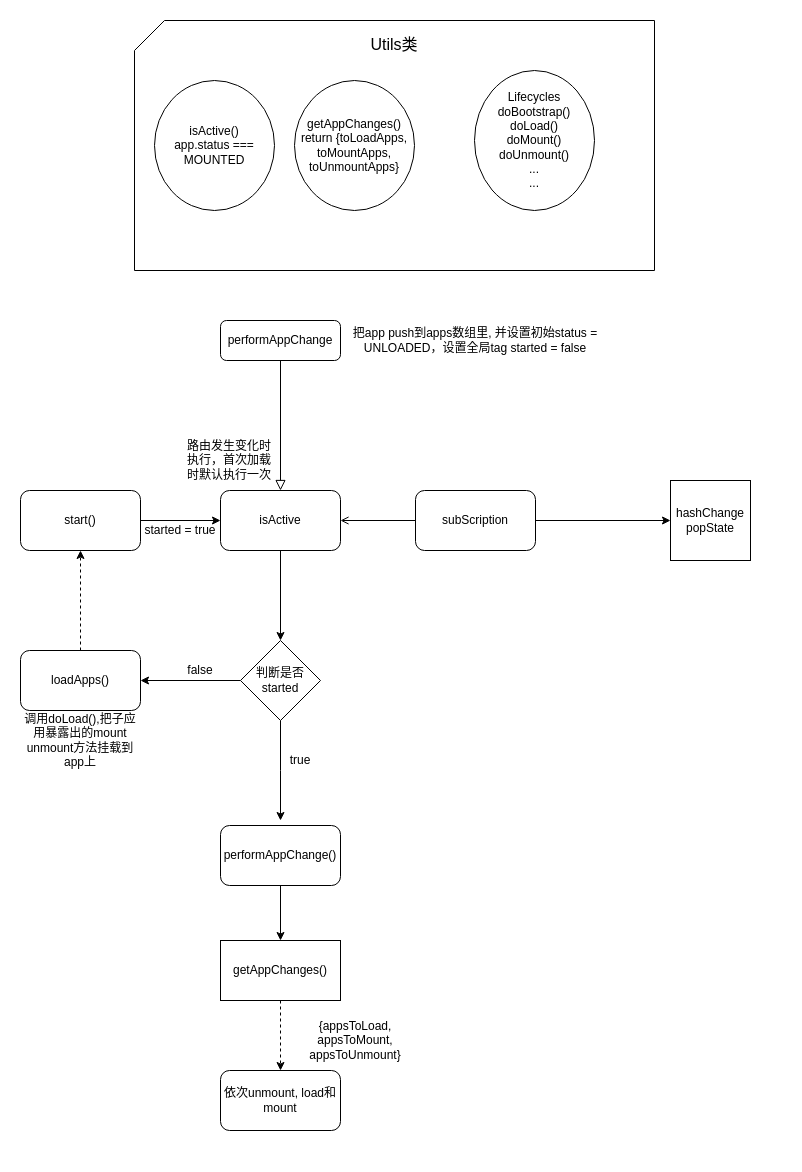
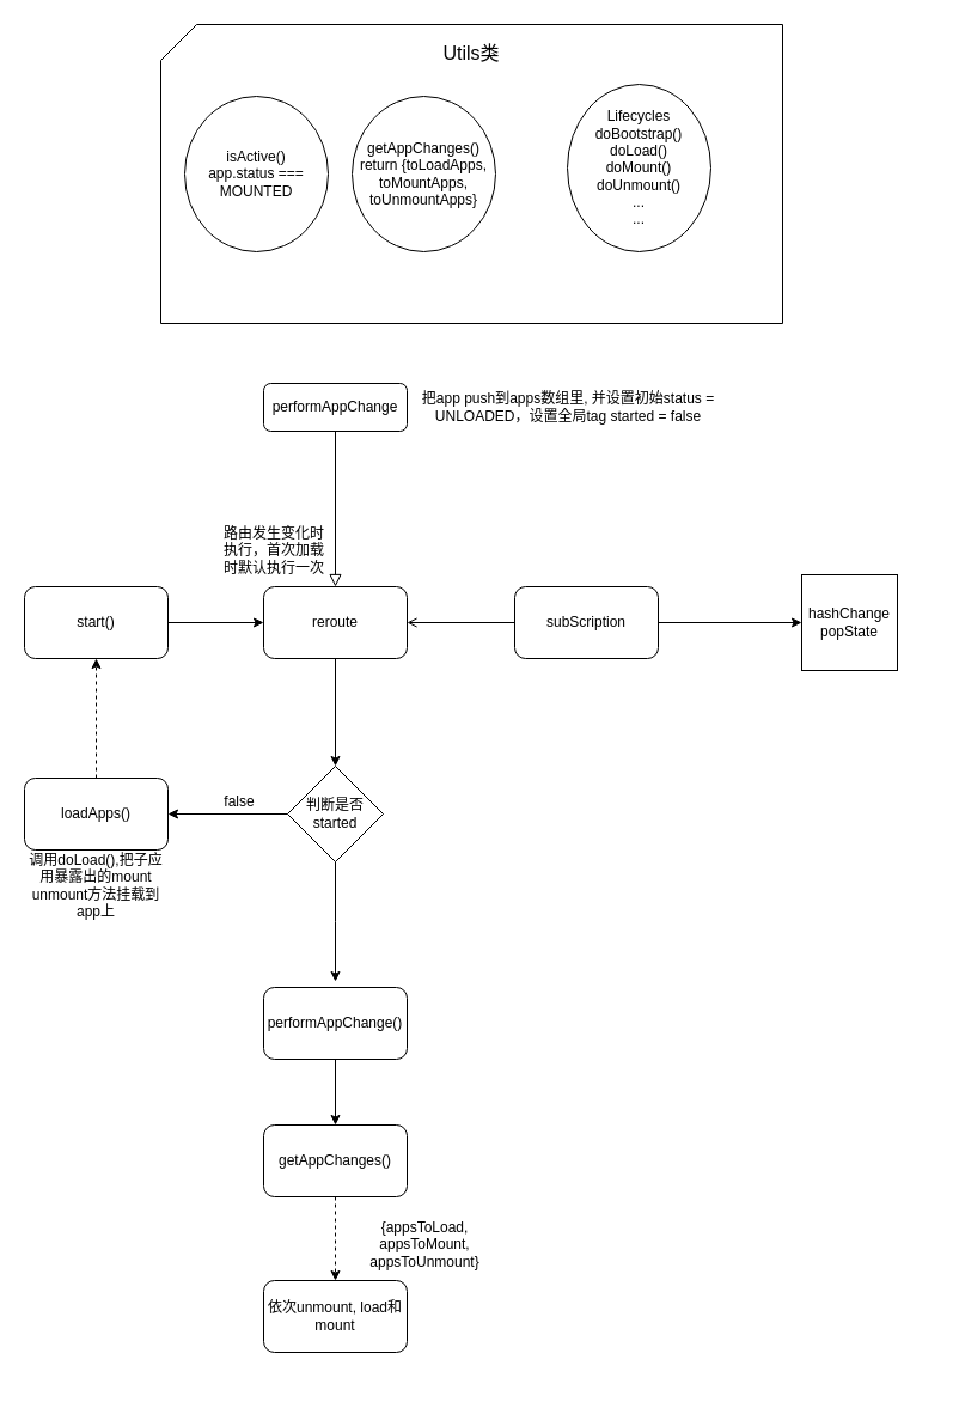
  <mxCell id="0" />
  <mxCell id="1" parent="0" />
  <mxCell id="2" value="" style="rounded=0;html=1;jettySize=auto;orthogonalLoop=1;fontSize=11;endArrow=block;endFill=0;endSize=8;strokeWidth=1;shadow=0;labelBackgroundColor=none;edgeStyle=orthogonalEdgeStyle;entryX=0.5;entryY=0;entryDx=0;entryDy=0;" parent="1" source="3" target="7" edge="1"><mxGeometry relative="1" as="geometry"><mxPoint x="280" y="480" as="targetPoint" /></mxGeometry></mxCell>
  <mxCell id="3" value="performAppChange" style="rounded=1;whiteSpace=wrap;html=1;fontSize=12;glass=0;strokeWidth=1;shadow=0;" parent="1" vertex="1"><mxGeometry x="220" y="320" width="120" height="40" as="geometry" /></mxCell>
  <mxCell id="4" style="edgeStyle=orthogonalEdgeStyle;rounded=0;orthogonalLoop=1;jettySize=auto;html=1;exitX=0.5;exitY=1;exitDx=0;exitDy=0;" edge="1" parent="1"><mxGeometry relative="1" as="geometry"><mxPoint x="780" y="1150" as="sourcePoint" /><mxPoint x="780" y="1150" as="targetPoint" /></mxGeometry></mxCell>
  <mxCell id="5" value="把app push到apps数组里, 并设置初始status = UNLOADED，设置全局tag started = false" style="text;html=1;strokeColor=none;fillColor=none;align=center;verticalAlign=middle;whiteSpace=wrap;rounded=0;" vertex="1" parent="1"><mxGeometry x="350" y="330" width="250" height="20" as="geometry" /></mxCell>
  <mxCell id="6" style="edgeStyle=orthogonalEdgeStyle;rounded=0;orthogonalLoop=1;jettySize=auto;html=1;entryX=0.5;entryY=0;entryDx=0;entryDy=0;" edge="1" parent="1" source="7" target="11"><mxGeometry relative="1" as="geometry" /></mxCell>
- <mxCell id="7" value="isActive" style="rounded=1;whiteSpace=wrap;html=1;" vertex="1" parent="1"><mxGeometry x="220" y="490" width="120" height="60" as="geometry" /></mxCell>
+ <mxCell id="7" value="reroute" style="rounded=1;whiteSpace=wrap;html=1;" vertex="1" parent="1"><mxGeometry x="220" y="490" width="120" height="60" as="geometry" /></mxCell>
  <mxCell id="8" value="路由发生变化时执行，首次加载时默认执行一次" style="text;html=1;strokeColor=none;fillColor=none;align=center;verticalAlign=middle;whiteSpace=wrap;rounded=0;" vertex="1" parent="1"><mxGeometry x="184" y="450" width="90" height="20" as="geometry" /></mxCell>
  <mxCell id="9" style="edgeStyle=orthogonalEdgeStyle;rounded=0;orthogonalLoop=1;jettySize=auto;html=1;entryX=1;entryY=0.5;entryDx=0;entryDy=0;" edge="1" parent="1" source="11" target="13"><mxGeometry relative="1" as="geometry" /></mxCell>
  <mxCell id="10" style="edgeStyle=orthogonalEdgeStyle;rounded=0;orthogonalLoop=1;jettySize=auto;html=1;" edge="1" parent="1" source="11"><mxGeometry relative="1" as="geometry"><mxPoint x="280" y="820" as="targetPoint" /></mxGeometry></mxCell>
  <mxCell id="11" value="判断是否started" style="rhombus;whiteSpace=wrap;html=1;" vertex="1" parent="1"><mxGeometry x="240" y="640" width="80" height="80" as="geometry" /></mxCell>
  <mxCell id="12" style="edgeStyle=orthogonalEdgeStyle;rounded=0;orthogonalLoop=1;jettySize=auto;html=1;entryX=0.5;entryY=1;entryDx=0;entryDy=0;dashed=1;" edge="1" parent="1" source="13" target="23"><mxGeometry relative="1" as="geometry" /></mxCell>
  <mxCell id="13" value="loadApps()" style="rounded=1;whiteSpace=wrap;html=1;" vertex="1" parent="1"><mxGeometry x="20" y="650" width="120" height="60" as="geometry" /></mxCell>
  <mxCell id="14" value="false" style="text;html=1;strokeColor=none;fillColor=none;align=center;verticalAlign=middle;whiteSpace=wrap;rounded=0;" vertex="1" parent="1"><mxGeometry x="180" y="660" width="40" height="20" as="geometry" /></mxCell>
  <mxCell id="15" style="edgeStyle=orthogonalEdgeStyle;rounded=0;orthogonalLoop=1;jettySize=auto;html=1;entryX=0.5;entryY=0;entryDx=0;entryDy=0;" edge="1" parent="1" source="16" target="27"><mxGeometry relative="1" as="geometry" /></mxCell>
  <mxCell id="16" value="performAppChange()" style="rounded=1;whiteSpace=wrap;html=1;" vertex="1" parent="1"><mxGeometry x="220" y="825" width="120" height="60" as="geometry" /></mxCell>
- <mxCell id="17" value="true" style="text;html=1;strokeColor=none;fillColor=none;align=center;verticalAlign=middle;whiteSpace=wrap;rounded=0;" vertex="1" parent="1"><mxGeometry x="280" y="750" width="40" height="20" as="geometry" /></mxCell>
  <mxCell id="18" value="&lt;font style=&quot;font-size: 16px&quot;&gt;Utils类&lt;/font&gt;&lt;br&gt;&lt;br&gt;&lt;br&gt;&lt;br&gt;&lt;br&gt;&lt;br&gt;&lt;br&gt;&lt;br&gt;&lt;br&gt;&lt;br&gt;&lt;br&gt;&lt;br&gt;&lt;br&gt;&lt;br&gt;&lt;br&gt;" style="shape=card;whiteSpace=wrap;html=1;" vertex="1" parent="1"><mxGeometry x="134" y="20" width="520" height="250" as="geometry" /></mxCell>
  <mxCell id="19" value="getAppChanges()&lt;br&gt;return {toLoadApps, toMountApps, toUnmountApps}" style="ellipse;whiteSpace=wrap;html=1;" vertex="1" parent="1"><mxGeometry x="294" y="80" width="120" height="130" as="geometry" /></mxCell>
  <mxCell id="20" value="isActive()&lt;br&gt;app.status === MOUNTED" style="ellipse;whiteSpace=wrap;html=1;" vertex="1" parent="1"><mxGeometry x="154" y="80" width="120" height="130" as="geometry" /></mxCell>
  <mxCell id="21" value="Lifecycles&lt;br&gt;doBootstrap()&lt;br&gt;doLoad()&lt;br&gt;doMount()&lt;br&gt;doUnmount()&lt;br&gt;...&lt;br&gt;..." style="ellipse;whiteSpace=wrap;html=1;" vertex="1" parent="1"><mxGeometry x="474" y="70" width="120" height="140" as="geometry" /></mxCell>
  <mxCell id="22" style="edgeStyle=orthogonalEdgeStyle;rounded=0;orthogonalLoop=1;jettySize=auto;html=1;entryX=0;entryY=0.5;entryDx=0;entryDy=0;" edge="1" parent="1" source="23" target="7"><mxGeometry relative="1" as="geometry" /></mxCell>
  <mxCell id="23" value="start()" style="rounded=1;whiteSpace=wrap;html=1;" vertex="1" parent="1"><mxGeometry x="20" y="490" width="120" height="60" as="geometry" /></mxCell>
- <mxCell id="24" value="started = true" style="text;html=1;strokeColor=none;fillColor=none;align=center;verticalAlign=middle;whiteSpace=wrap;rounded=0;" vertex="1" parent="1"><mxGeometry x="140" y="520" width="80" height="20" as="geometry" /></mxCell>
  <mxCell id="25" value="调用doLoad(),把子应用暴露出的mount unmount方法挂载到app上" style="text;html=1;strokeColor=none;fillColor=none;align=center;verticalAlign=middle;whiteSpace=wrap;rounded=0;" vertex="1" parent="1"><mxGeometry x="20" y="710" width="120" height="60" as="geometry" /></mxCell>
  <mxCell id="26" style="edgeStyle=orthogonalEdgeStyle;rounded=0;orthogonalLoop=1;jettySize=auto;html=1;entryX=0.5;entryY=0;entryDx=0;entryDy=0;dashed=1;" edge="1" parent="1" source="27" target="28"><mxGeometry relative="1" as="geometry" /></mxCell>
- <mxCell id="27" value="getAppChanges()" style="whiteSpace=wrap;html=1;rounded=0;" vertex="1" parent="1"><mxGeometry x="220" y="940" width="120" height="60" as="geometry" /></mxCell>
+ <mxCell id="27" value="getAppChanges()" style="rounded=1;whiteSpace=wrap;html=1;" vertex="1" parent="1"><mxGeometry x="220" y="940" width="120" height="60" as="geometry" /></mxCell>
  <mxCell id="28" value="依次unmount, load和mount" style="rounded=1;whiteSpace=wrap;html=1;" vertex="1" parent="1"><mxGeometry x="220" y="1070" width="120" height="60" as="geometry" /></mxCell>
  <mxCell id="29" value="{appsToLoad, appsToMount, appsToUnmount}" style="text;html=1;strokeColor=none;fillColor=none;align=center;verticalAlign=middle;whiteSpace=wrap;rounded=0;" vertex="1" parent="1"><mxGeometry x="290" y="1030" width="130" height="20" as="geometry" /></mxCell>
  <mxCell id="30" value="hashChange&lt;br&gt;popState" style="whiteSpace=wrap;html=1;aspect=fixed;" vertex="1" parent="1"><mxGeometry x="670" y="480" width="80" height="80" as="geometry" /></mxCell>
  <mxCell id="31" style="edgeStyle=orthogonalEdgeStyle;rounded=0;orthogonalLoop=1;jettySize=auto;html=1;entryX=0;entryY=0.5;entryDx=0;entryDy=0;" edge="1" parent="1" source="33" target="30"><mxGeometry relative="1" as="geometry" /></mxCell>
  <mxCell id="32" style="edgeStyle=orthogonalEdgeStyle;rounded=0;orthogonalLoop=1;jettySize=auto;html=1;entryX=1;entryY=0.5;entryDx=0;entryDy=0;endArrow=open;" edge="1" parent="1" source="33" target="7"><mxGeometry relative="1" as="geometry" /></mxCell>
- <mxCell id="33" value="subScription" style="rounded=1;whiteSpace=wrap;html=1;" vertex="1" parent="1"><mxGeometry x="415" y="490" width="120" height="60" as="geometry" /></mxCell>
+ <mxCell id="33" value="subScription" style="rounded=1;whiteSpace=wrap;html=1;" vertex="1" parent="1"><mxGeometry x="430" y="490" width="120" height="60" as="geometry" /></mxCell>
